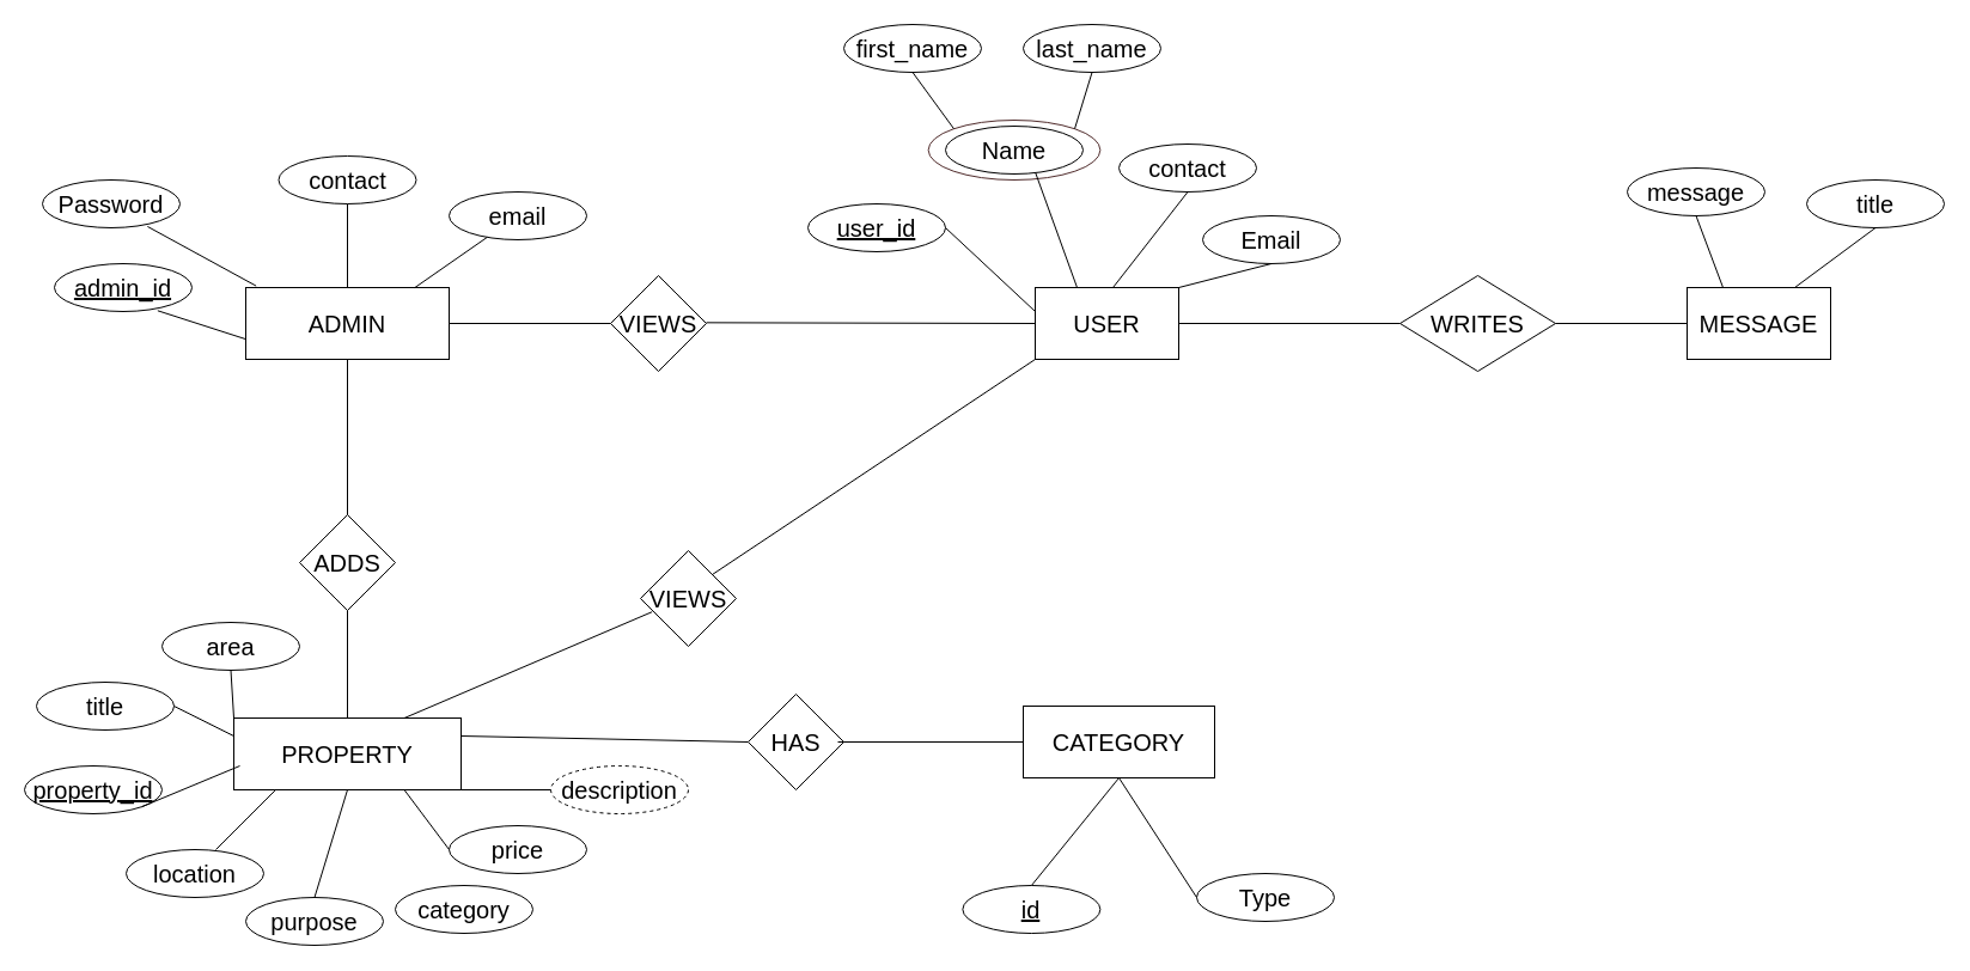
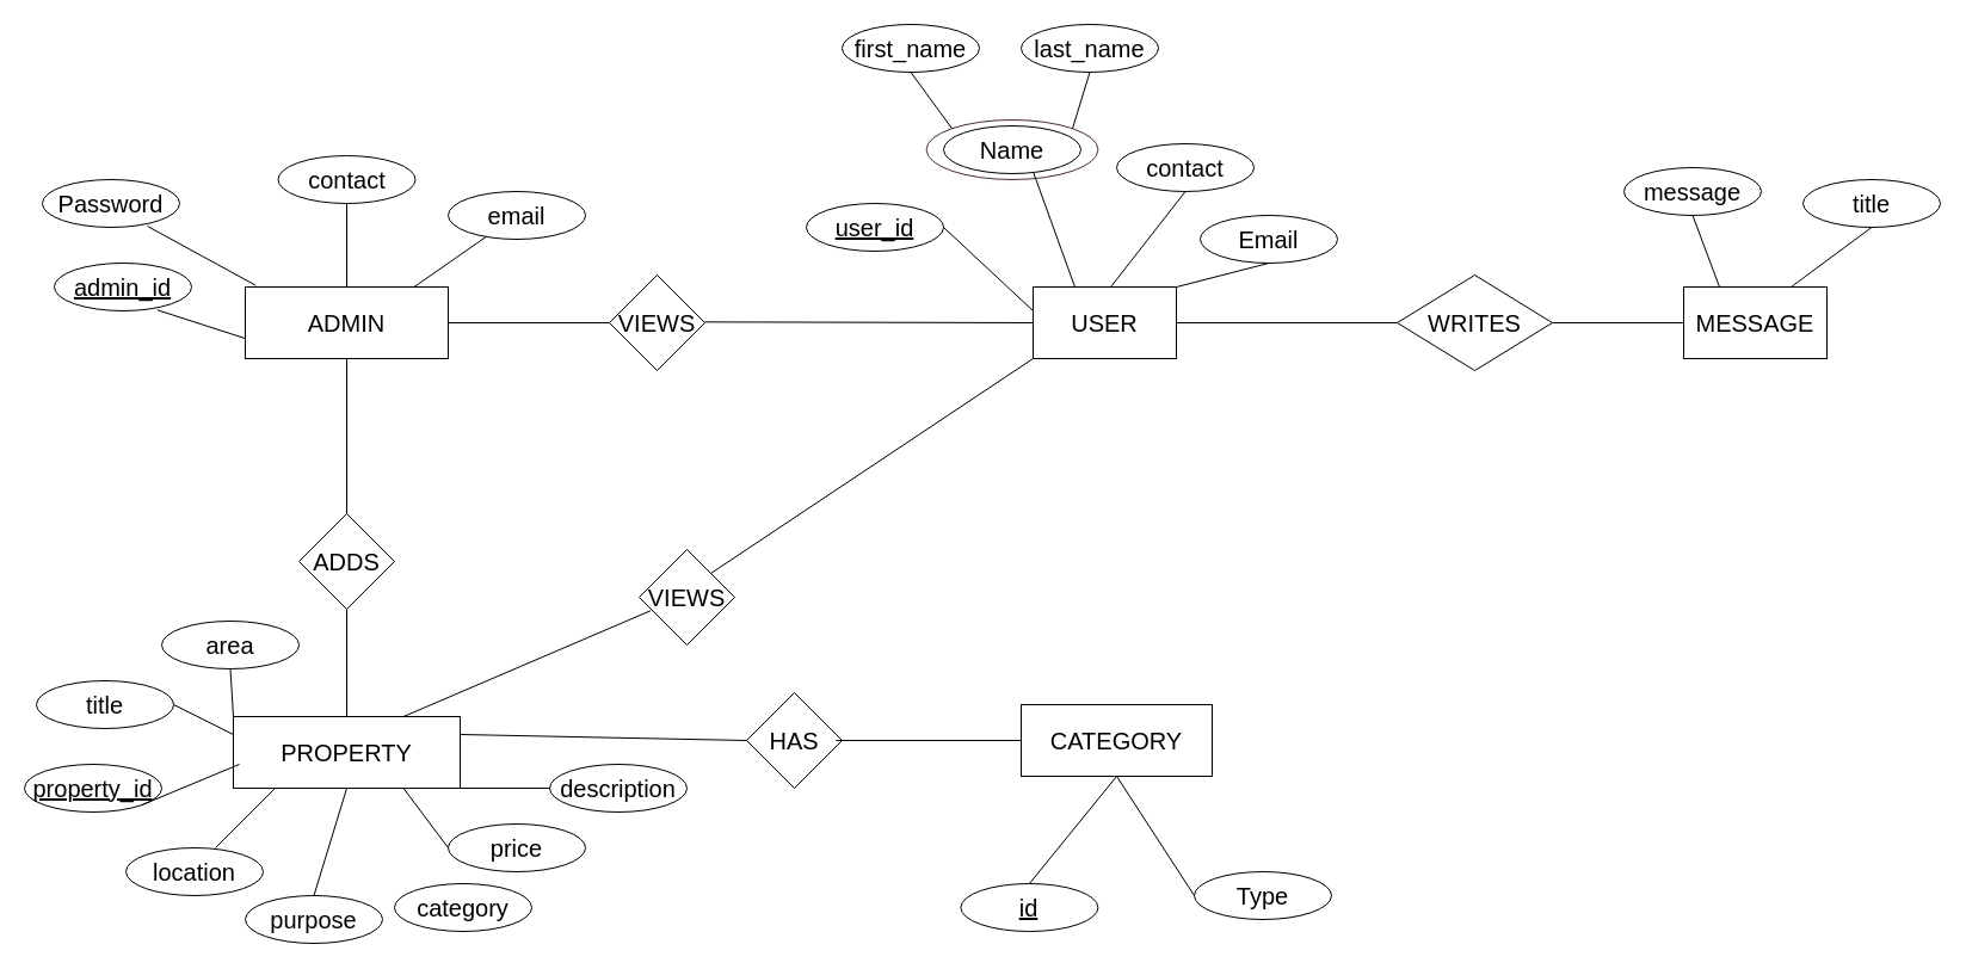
  <mxCell id="0" />
  <mxCell id="1" parent="0" />
  <mxCell id="2" value="" style="ellipse;whiteSpace=wrap;html=1;fontSize=20;strokeColor=#522e2e;" parent="1" vertex="1"><mxGeometry x="775.63" y="100" width="143.75" height="50" as="geometry" /></mxCell>
  <mxCell id="3" value="USER&lt;br style=&quot;font-size: 20px;&quot;&gt;" style="whiteSpace=wrap;html=1;fontSize=20;" parent="1" vertex="1"><mxGeometry x="865" y="240" width="120" height="60" as="geometry" /></mxCell>
  <mxCell id="4" value="ADMIN" style="whiteSpace=wrap;html=1;fontSize=20;" parent="1" vertex="1"><mxGeometry x="205" y="240" width="170" height="60" as="geometry" /></mxCell>
  <mxCell id="5" value="VIEWS" style="rhombus;whiteSpace=wrap;html=1;fontSize=20;" parent="1" vertex="1"><mxGeometry x="510" y="230" width="80" height="80" as="geometry" /></mxCell>
  <mxCell id="6" value="ADDS" style="rhombus;whiteSpace=wrap;html=1;fontSize=20;" parent="1" vertex="1"><mxGeometry x="250" y="430" width="80" height="80" as="geometry" /></mxCell>
  <mxCell id="7" value="PROPERTY" style="whiteSpace=wrap;html=1;fontSize=20;" parent="1" vertex="1"><mxGeometry x="195" y="600" width="190" height="60" as="geometry" /></mxCell>
  <mxCell id="8" value="Password" style="ellipse;whiteSpace=wrap;html=1;fontSize=20;" parent="1" vertex="1"><mxGeometry x="35" y="150" width="115" height="40" as="geometry" /></mxCell>
  <mxCell id="9" value="contact" style="ellipse;whiteSpace=wrap;html=1;fontSize=20;" parent="1" vertex="1"><mxGeometry x="232.5" y="130" width="115" height="40" as="geometry" /></mxCell>
  <mxCell id="10" value="&lt;u&gt;user_id&lt;/u&gt;" style="ellipse;whiteSpace=wrap;html=1;fontSize=20;" parent="1" vertex="1"><mxGeometry x="675" y="170" width="115" height="40" as="geometry" /></mxCell>
  <mxCell id="11" value="Name" style="ellipse;whiteSpace=wrap;html=1;fontSize=20;" parent="1" vertex="1"><mxGeometry x="790" y="105" width="115" height="40" as="geometry" /></mxCell>
  <mxCell id="12" value="contact" style="ellipse;whiteSpace=wrap;html=1;fontSize=20;" parent="1" vertex="1"><mxGeometry x="935" y="120" width="115" height="40" as="geometry" /></mxCell>
  <mxCell id="13" value="Email" style="ellipse;whiteSpace=wrap;html=1;fontSize=20;" parent="1" vertex="1"><mxGeometry x="1005" y="180" width="115" height="40" as="geometry" /></mxCell>
  <mxCell id="14" value="&lt;u&gt;admin_id&lt;/u&gt;" style="ellipse;whiteSpace=wrap;html=1;fontSize=20;" parent="1" vertex="1"><mxGeometry x="45" y="220" width="115" height="40" as="geometry" /></mxCell>
  <mxCell id="15" value="&lt;u&gt;property_id&lt;/u&gt;" style="ellipse;whiteSpace=wrap;html=1;fontSize=20;" parent="1" vertex="1"><mxGeometry x="20" y="640" width="115" height="40" as="geometry" /></mxCell>
  <mxCell id="16" value="location&lt;span style=&quot;color: rgba(0, 0, 0, 0); font-family: monospace; font-size: 0px; text-align: start;&quot;&gt;%3CmxGraphModel%3E%3Croot%3E%3CmxCell%20id%3D%220%22%2F%3E%3CmxCell%20id%3D%221%22%20parent%3D%220%22%2F%3E%3CmxCell%20id%3D%222%22%20value%3D%22seller_name%22%20style%3D%22ellipse%3BwhiteSpace%3Dwrap%3Bhtml%3D1%3BfontSize%3D20%3B%22%20vertex%3D%221%22%20parent%3D%221%22%3E%3CmxGeometry%20x%3D%22210%22%20y%3D%22760%22%20width%3D%22115%22%20height%3D%2240%22%20as%3D%22geometry%22%2F%3E%3C%2FmxCell%3E%3C%2Froot%3E%3C%2FmxGraphModel%3E&lt;/span&gt;" style="ellipse;whiteSpace=wrap;html=1;fontSize=20;" parent="1" vertex="1"><mxGeometry x="105" y="710" width="115" height="40" as="geometry" /></mxCell>
  <mxCell id="17" value="purpose" style="ellipse;whiteSpace=wrap;html=1;fontSize=20;" parent="1" vertex="1"><mxGeometry x="205" y="750" width="115" height="40" as="geometry" /></mxCell>
  <mxCell id="18" value="VIEWS" style="rhombus;whiteSpace=wrap;html=1;fontSize=20;" parent="1" vertex="1"><mxGeometry x="535" y="460" width="80" height="80" as="geometry" /></mxCell>
  <mxCell id="19" value="price" style="ellipse;whiteSpace=wrap;html=1;fontSize=20;" parent="1" vertex="1"><mxGeometry x="375" y="690" width="115" height="40" as="geometry" /></mxCell>
  <mxCell id="20" value="email" style="ellipse;whiteSpace=wrap;html=1;fontSize=20;" parent="1" vertex="1"><mxGeometry x="375" y="160" width="115" height="40" as="geometry" /></mxCell>
  <mxCell id="21" value="first_name" style="ellipse;whiteSpace=wrap;html=1;fontSize=20;" parent="1" vertex="1"><mxGeometry x="705" y="20" width="115" height="40" as="geometry" /></mxCell>
  <mxCell id="22" value="last_name" style="ellipse;whiteSpace=wrap;html=1;fontSize=20;" parent="1" vertex="1"><mxGeometry x="855" y="20" width="115" height="40" as="geometry" /></mxCell>
- <mxCell id="23" value="description" style="ellipse;whiteSpace=wrap;html=1;fontSize=20;dashed=1;" parent="1" vertex="1"><mxGeometry x="460" y="640" width="115" height="40" as="geometry" /></mxCell>
+ <mxCell id="23" value="description" style="ellipse;whiteSpace=wrap;html=1;fontSize=20;" parent="1" vertex="1"><mxGeometry x="460" y="640" width="115" height="40" as="geometry" /></mxCell>
  <mxCell id="24" value="" style="endArrow=none;html=1;rounded=0;strokeColor=default;fontSize=20;entryX=0;entryY=0.5;entryDx=0;entryDy=0;exitX=1;exitY=0.5;exitDx=0;exitDy=0;" parent="1" source="4" target="5" edge="1"><mxGeometry width="50" height="50" relative="1" as="geometry"><mxPoint x="420" y="290" as="sourcePoint" /><mxPoint x="470" y="240" as="targetPoint" /></mxGeometry></mxCell>
  <mxCell id="25" value="" style="endArrow=none;html=1;rounded=0;strokeColor=default;fontSize=20;entryX=0;entryY=0.5;entryDx=0;entryDy=0;exitX=1;exitY=0.5;exitDx=0;exitDy=0;" parent="1" target="3" edge="1"><mxGeometry width="50" height="50" relative="1" as="geometry"><mxPoint x="590" y="269.33" as="sourcePoint" /><mxPoint x="725" y="269.33" as="targetPoint" /></mxGeometry></mxCell>
  <mxCell id="26" value="" style="endArrow=none;html=1;rounded=0;strokeColor=default;fontSize=20;entryX=0.5;entryY=0;entryDx=0;entryDy=0;exitX=0.5;exitY=1;exitDx=0;exitDy=0;" parent="1" source="4" target="6" edge="1"><mxGeometry width="50" height="50" relative="1" as="geometry"><mxPoint x="220" y="370" as="sourcePoint" /><mxPoint x="495" y="370.67" as="targetPoint" /></mxGeometry></mxCell>
  <mxCell id="27" value="" style="endArrow=none;html=1;rounded=0;strokeColor=default;fontSize=20;exitX=0.5;exitY=1;exitDx=0;exitDy=0;entryX=0.5;entryY=0;entryDx=0;entryDy=0;" parent="1" source="6" target="7" edge="1"><mxGeometry width="50" height="50" relative="1" as="geometry"><mxPoint x="290" y="520" as="sourcePoint" /><mxPoint x="290" y="590" as="targetPoint" /></mxGeometry></mxCell>
  <mxCell id="28" value="" style="endArrow=none;html=1;rounded=0;strokeColor=default;fontSize=20;entryX=0;entryY=1;entryDx=0;entryDy=0;exitX=1;exitY=0;exitDx=0;exitDy=0;" parent="1" source="18" target="3" edge="1"><mxGeometry width="50" height="50" relative="1" as="geometry"><mxPoint x="640" y="400" as="sourcePoint" /><mxPoint x="915" y="400.67" as="targetPoint" /></mxGeometry></mxCell>
  <mxCell id="29" value="" style="endArrow=none;html=1;rounded=0;strokeColor=default;fontSize=20;entryX=0.121;entryY=0.64;entryDx=0;entryDy=0;exitX=0.75;exitY=0;exitDx=0;exitDy=0;entryPerimeter=0;" parent="1" source="7" target="18" edge="1"><mxGeometry width="50" height="50" relative="1" as="geometry"><mxPoint x="310" y="720" as="sourcePoint" /><mxPoint x="560" y="520" as="targetPoint" /></mxGeometry></mxCell>
  <mxCell id="30" value="" style="endArrow=none;html=1;rounded=0;strokeColor=default;fontSize=20;entryX=0.5;entryY=1;entryDx=0;entryDy=0;exitX=0.5;exitY=0;exitDx=0;exitDy=0;" parent="1" source="4" target="9" edge="1"><mxGeometry width="50" height="50" relative="1" as="geometry"><mxPoint x="270" y="240" as="sourcePoint" /><mxPoint x="320" y="190" as="targetPoint" /></mxGeometry></mxCell>
  <mxCell id="31" value="" style="endArrow=none;html=1;rounded=0;strokeColor=default;fontSize=20;exitX=0.5;exitY=0;exitDx=0;exitDy=0;" parent="1" target="20" edge="1"><mxGeometry width="50" height="50" relative="1" as="geometry"><mxPoint x="346.39" y="240" as="sourcePoint" /><mxPoint x="346.39" y="170" as="targetPoint" /></mxGeometry></mxCell>
  <mxCell id="32" value="" style="endArrow=none;html=1;rounded=0;strokeColor=default;fontSize=20;entryX=0.764;entryY=0.974;entryDx=0;entryDy=0;entryPerimeter=0;exitX=0.051;exitY=-0.023;exitDx=0;exitDy=0;exitPerimeter=0;" parent="1" source="4" target="8" edge="1"><mxGeometry width="50" height="50" relative="1" as="geometry"><mxPoint x="210" y="230" as="sourcePoint" /><mxPoint x="280.561" y="199.997" as="targetPoint" /></mxGeometry></mxCell>
  <mxCell id="33" value="" style="endArrow=none;html=1;rounded=0;strokeColor=default;fontSize=20;exitX=0.5;exitY=0;exitDx=0;exitDy=0;entryX=0.751;entryY=0.983;entryDx=0;entryDy=0;entryPerimeter=0;" parent="1" target="14" edge="1"><mxGeometry width="50" height="50" relative="1" as="geometry"><mxPoint x="205" y="283.12" as="sourcePoint" /><mxPoint x="177.86" y="230" as="targetPoint" /></mxGeometry></mxCell>
  <mxCell id="34" value="" style="endArrow=none;html=1;rounded=0;strokeColor=default;fontSize=20;entryX=0.5;entryY=1;entryDx=0;entryDy=0;" parent="1" target="12" edge="1"><mxGeometry width="50" height="50" relative="1" as="geometry"><mxPoint x="930" y="240" as="sourcePoint" /><mxPoint x="970" y="170" as="targetPoint" /></mxGeometry></mxCell>
  <mxCell id="35" value="" style="endArrow=none;html=1;rounded=0;strokeColor=default;fontSize=20;entryX=0.653;entryY=0.965;entryDx=0;entryDy=0;entryPerimeter=0;" parent="1" target="11" edge="1"><mxGeometry width="50" height="50" relative="1" as="geometry"><mxPoint x="900" y="240" as="sourcePoint" /><mxPoint x="946.285" y="161.72" as="targetPoint" /></mxGeometry></mxCell>
  <mxCell id="36" value="" style="endArrow=none;html=1;rounded=0;strokeColor=default;fontSize=20;entryX=1;entryY=0.5;entryDx=0;entryDy=0;" parent="1" target="10" edge="1"><mxGeometry width="50" height="50" relative="1" as="geometry"><mxPoint x="865" y="260" as="sourcePoint" /><mxPoint x="815.095" y="178.6" as="targetPoint" /></mxGeometry></mxCell>
  <mxCell id="37" value="" style="endArrow=none;html=1;rounded=0;strokeColor=default;fontSize=20;entryX=0.5;entryY=1;entryDx=0;entryDy=0;exitX=1;exitY=0;exitDx=0;exitDy=0;" parent="1" source="3" target="13" edge="1"><mxGeometry width="50" height="50" relative="1" as="geometry"><mxPoint x="1050" y="300" as="sourcePoint" /><mxPoint x="975" y="230" as="targetPoint" /></mxGeometry></mxCell>
  <mxCell id="38" value="" style="endArrow=none;html=1;rounded=0;strokeColor=default;fontSize=20;" parent="1" edge="1"><mxGeometry width="50" height="50" relative="1" as="geometry"><mxPoint x="180" y="710" as="sourcePoint" /><mxPoint x="230" y="660" as="targetPoint" /></mxGeometry></mxCell>
  <mxCell id="39" value="" style="endArrow=none;html=1;rounded=0;strokeColor=default;fontSize=20;exitX=1;exitY=1;exitDx=0;exitDy=0;" parent="1" source="15" edge="1"><mxGeometry width="50" height="50" relative="1" as="geometry"><mxPoint x="180" y="680" as="sourcePoint" /><mxPoint x="200" y="640" as="targetPoint" /></mxGeometry></mxCell>
  <mxCell id="40" value="" style="endArrow=none;html=1;rounded=0;strokeColor=default;fontSize=20;entryX=0;entryY=0.5;entryDx=0;entryDy=0;exitX=1;exitY=1;exitDx=0;exitDy=0;" parent="1" source="7" target="23" edge="1"><mxGeometry width="50" height="50" relative="1" as="geometry"><mxPoint x="420" y="640" as="sourcePoint" /><mxPoint x="416.84" y="637.93" as="targetPoint" /></mxGeometry></mxCell>
  <mxCell id="41" value="" style="endArrow=none;html=1;rounded=0;strokeColor=default;fontSize=20;exitX=0.5;exitY=1;exitDx=0;exitDy=0;entryX=0.5;entryY=0;entryDx=0;entryDy=0;" parent="1" source="7" target="17" edge="1"><mxGeometry width="50" height="50" relative="1" as="geometry"><mxPoint x="289.999" y="692.072" as="sourcePoint" /><mxPoint x="385" y="690" as="targetPoint" /></mxGeometry></mxCell>
  <mxCell id="42" value="" style="endArrow=none;html=1;rounded=0;strokeColor=default;fontSize=20;exitX=0.75;exitY=1;exitDx=0;exitDy=0;entryX=0;entryY=0.5;entryDx=0;entryDy=0;" parent="1" source="7" target="19" edge="1"><mxGeometry width="50" height="50" relative="1" as="geometry"><mxPoint x="329.999" y="662.072" as="sourcePoint" /><mxPoint x="425" y="660" as="targetPoint" /></mxGeometry></mxCell>
  <mxCell id="43" value="" style="endArrow=none;html=1;rounded=0;strokeColor=default;fontSize=20;entryX=0.5;entryY=1;entryDx=0;entryDy=0;exitX=1;exitY=0;exitDx=0;exitDy=0;" parent="1" source="2" target="22" edge="1"><mxGeometry width="50" height="50" relative="1" as="geometry"><mxPoint x="890" y="100" as="sourcePoint" /><mxPoint x="917.5" y="40" as="targetPoint" /></mxGeometry></mxCell>
  <mxCell id="44" value="" style="endArrow=none;html=1;rounded=0;strokeColor=default;fontSize=20;entryX=0.5;entryY=1;entryDx=0;entryDy=0;exitX=0;exitY=0;exitDx=0;exitDy=0;" parent="1" source="2" target="21" edge="1"><mxGeometry width="50" height="50" relative="1" as="geometry"><mxPoint x="790.001" y="129.995" as="sourcePoint" /><mxPoint x="829.64" y="64.24" as="targetPoint" /></mxGeometry></mxCell>
  <mxCell id="45" value="MESSAGE&lt;span style=&quot;color: rgba(0, 0, 0, 0); font-family: monospace; font-size: 0px; text-align: start;&quot;&gt;%3CmxGraphModel%3E%3Croot%3E%3CmxCell%20id%3D%220%22%2F%3E%3CmxCell%20id%3D%221%22%20parent%3D%220%22%2F%3E%3CmxCell%20id%3D%222%22%20value%3D%22USER%26lt%3Bbr%20style%3D%26quot%3Bfont-size%3A%2020px%3B%26quot%3B%26gt%3B%22%20style%3D%22whiteSpace%3Dwrap%3Bhtml%3D1%3BfontSize%3D20%3B%22%20vertex%3D%221%22%20parent%3D%221%22%3E%3CmxGeometry%20x%3D%22815%22%20y%3D%22270%22%20width%3D%22120%22%20height%3D%2260%22%20as%3D%22geometry%22%2F%3E%3C%2FmxCell%3E%3C%2Froot%3E%3C%2FmxGraphModel%3E&lt;/span&gt;" style="whiteSpace=wrap;html=1;fontSize=20;" parent="1" vertex="1"><mxGeometry x="1410" y="240" width="120" height="60" as="geometry" /></mxCell>
  <mxCell id="46" value="CATEGORY&lt;span style=&quot;color: rgba(0, 0, 0, 0); font-family: monospace; font-size: 0px; text-align: start;&quot;&gt;%3CmxGraphModel%3E%3Croot%3E%3CmxCell%20id%3D%220%22%2F%3E%3CmxCell%20id%3D%221%22%20parent%3D%220%22%2F%3E%3CmxCell%20id%3D%222%22%20value%3D%22USER%26lt%3Bbr%20style%3D%26quot%3Bfont-size%3A%2020px%3B%26quot%3B%26gt%3B%22%20style%3D%22whiteSpace%3Dwrap%3Bhtml%3D1%3BfontSize%3D20%3B%22%20vertex%3D%221%22%20parent%3D%221%22%3E%3CmxGeometry%20x%3D%22815%22%20y%3D%22270%22%20width%3D%22120%22%20height%3D%2260%22%20as%3D%22geometry%22%2F%3E%3C%2FmxCell%3E%3C%2Froot%3E%3C%2FmxGraphModel%3E&lt;/span&gt;" style="whiteSpace=wrap;html=1;fontSize=20;" parent="1" vertex="1"><mxGeometry x="855" y="590" width="160" height="60" as="geometry" /></mxCell>
  <mxCell id="47" value="title" style="ellipse;whiteSpace=wrap;html=1;fontSize=20;" parent="1" vertex="1"><mxGeometry x="30" y="570" width="115" height="40" as="geometry" /></mxCell>
  <mxCell id="48" value="area" style="ellipse;whiteSpace=wrap;html=1;fontSize=20;" parent="1" vertex="1"><mxGeometry x="135" y="520" width="115" height="40" as="geometry" /></mxCell>
  <mxCell id="49" value="category" style="ellipse;whiteSpace=wrap;html=1;fontSize=20;" parent="1" vertex="1"><mxGeometry x="330" y="740" width="115" height="40" as="geometry" /></mxCell>
  <mxCell id="50" value="&lt;u&gt;id&lt;/u&gt;" style="ellipse;whiteSpace=wrap;html=1;fontSize=20;" parent="1" vertex="1"><mxGeometry x="804.38" y="740" width="115" height="40" as="geometry" /></mxCell>
  <mxCell id="51" value="Type" style="ellipse;whiteSpace=wrap;html=1;fontSize=20;" parent="1" vertex="1"><mxGeometry x="1000" y="730" width="115" height="40" as="geometry" /></mxCell>
  <mxCell id="52" value="message" style="ellipse;whiteSpace=wrap;html=1;fontSize=20;" parent="1" vertex="1"><mxGeometry x="1360" y="140" width="115" height="40" as="geometry" /></mxCell>
  <mxCell id="53" value="title" style="ellipse;whiteSpace=wrap;html=1;fontSize=20;" parent="1" vertex="1"><mxGeometry x="1510" y="150" width="115" height="40" as="geometry" /></mxCell>
  <mxCell id="54" value="" style="endArrow=none;html=1;rounded=0;strokeColor=default;fontSize=20;exitX=0.5;exitY=1;exitDx=0;exitDy=0;entryX=0;entryY=0;entryDx=0;entryDy=0;" parent="1" source="48" target="7" edge="1"><mxGeometry width="50" height="50" relative="1" as="geometry"><mxPoint x="127.861" y="684.245" as="sourcePoint" /><mxPoint x="240" y="640" as="targetPoint" /></mxGeometry></mxCell>
  <mxCell id="55" value="" style="endArrow=none;html=1;rounded=0;strokeColor=default;fontSize=20;exitX=1;exitY=0.5;exitDx=0;exitDy=0;entryX=0;entryY=0.25;entryDx=0;entryDy=0;" parent="1" source="47" target="7" edge="1"><mxGeometry width="50" height="50" relative="1" as="geometry"><mxPoint x="137.861" y="694.245" as="sourcePoint" /><mxPoint x="250" y="650" as="targetPoint" /></mxGeometry></mxCell>
  <mxCell id="56" value="" style="endArrow=none;html=1;rounded=0;strokeColor=default;fontSize=20;entryX=0.5;entryY=1;entryDx=0;entryDy=0;exitX=0.5;exitY=0;exitDx=0;exitDy=0;" parent="1" source="50" target="46" edge="1"><mxGeometry width="50" height="50" relative="1" as="geometry"><mxPoint x="430" y="640" as="sourcePoint" /><mxPoint x="554.68" y="521.2" as="targetPoint" /></mxGeometry></mxCell>
  <mxCell id="57" value="" style="endArrow=none;html=1;rounded=0;strokeColor=default;fontSize=20;entryX=0.5;entryY=1;entryDx=0;entryDy=0;exitX=0;exitY=0.5;exitDx=0;exitDy=0;" parent="1" source="51" target="46" edge="1"><mxGeometry width="50" height="50" relative="1" as="geometry"><mxPoint x="922.5" y="760" as="sourcePoint" /><mxPoint x="940" y="670" as="targetPoint" /></mxGeometry></mxCell>
  <mxCell id="58" value="HAS" style="rhombus;whiteSpace=wrap;html=1;fontSize=20;" parent="1" vertex="1"><mxGeometry x="625" y="580" width="80" height="80" as="geometry" /></mxCell>
  <mxCell id="59" value="" style="endArrow=none;html=1;rounded=0;strokeColor=default;fontSize=20;entryX=0;entryY=0.5;entryDx=0;entryDy=0;exitX=1;exitY=0.25;exitDx=0;exitDy=0;" parent="1" source="7" target="58" edge="1"><mxGeometry width="50" height="50" relative="1" as="geometry"><mxPoint x="385" y="610" as="sourcePoint" /><mxPoint x="554.68" y="521.2" as="targetPoint" /></mxGeometry></mxCell>
  <mxCell id="60" value="" style="endArrow=none;html=1;rounded=0;strokeColor=default;fontSize=20;entryX=0;entryY=0.5;entryDx=0;entryDy=0;" parent="1" target="46" edge="1"><mxGeometry width="50" height="50" relative="1" as="geometry"><mxPoint x="700" y="620" as="sourcePoint" /><mxPoint x="817.5" y="622.5" as="targetPoint" /></mxGeometry></mxCell>
  <mxCell id="61" value="WRITES" style="rhombus;whiteSpace=wrap;html=1;fontSize=20;" parent="1" vertex="1"><mxGeometry x="1170" y="230" width="130" height="80" as="geometry" /></mxCell>
  <mxCell id="62" value="" style="endArrow=none;html=1;rounded=0;strokeColor=default;fontSize=20;entryX=0;entryY=0.5;entryDx=0;entryDy=0;" parent="1" source="61" target="45" edge="1"><mxGeometry width="50" height="50" relative="1" as="geometry"><mxPoint x="1190" y="268.75" as="sourcePoint" /><mxPoint x="1465" y="269.42" as="targetPoint" /></mxGeometry></mxCell>
  <mxCell id="63" value="" style="endArrow=none;html=1;rounded=0;strokeColor=default;fontSize=20;entryX=0;entryY=0.5;entryDx=0;entryDy=0;exitX=1;exitY=0.5;exitDx=0;exitDy=0;" parent="1" source="3" target="61" edge="1"><mxGeometry width="50" height="50" relative="1" as="geometry"><mxPoint x="1310" y="280" as="sourcePoint" /><mxPoint x="1520" y="280" as="targetPoint" /></mxGeometry></mxCell>
  <mxCell id="64" value="" style="endArrow=none;html=1;rounded=0;strokeColor=default;fontSize=20;entryX=0.25;entryY=0;entryDx=0;entryDy=0;exitX=0.5;exitY=1;exitDx=0;exitDy=0;" parent="1" source="52" target="45" edge="1"><mxGeometry width="50" height="50" relative="1" as="geometry"><mxPoint x="995" y="250" as="sourcePoint" /><mxPoint x="1072.5" y="230" as="targetPoint" /></mxGeometry></mxCell>
  <mxCell id="65" value="" style="endArrow=none;html=1;rounded=0;strokeColor=default;fontSize=20;entryX=0.75;entryY=0;entryDx=0;entryDy=0;exitX=0.5;exitY=1;exitDx=0;exitDy=0;" parent="1" source="53" target="45" edge="1"><mxGeometry width="50" height="50" relative="1" as="geometry"><mxPoint x="1427.5" y="190" as="sourcePoint" /><mxPoint x="1450" y="250" as="targetPoint" /></mxGeometry></mxCell>
